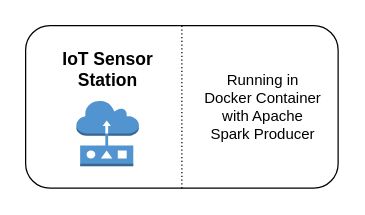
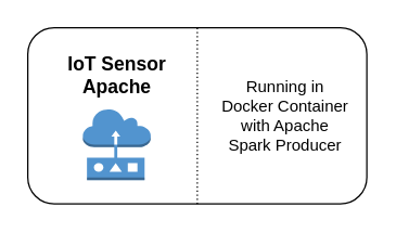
  <mxCell id="0" />
  <mxCell id="1" parent="0" />
  <mxCell id="2" value="" style="group" vertex="1" connectable="0" parent="1"><mxGeometry x="20" y="20" width="250" height="130" as="geometry" /></mxCell>
  <mxCell id="3" value="" style="rounded=1;whiteSpace=wrap;html=1;" vertex="1" parent="2"><mxGeometry width="250" height="130" as="geometry" /></mxCell>
  <mxCell id="4" value="" style="outlineConnect=0;dashed=0;verticalLabelPosition=bottom;verticalAlign=top;align=center;html=1;shape=mxgraph.aws3.sensor;fillColor=#5294CF;gradientColor=none;" vertex="1" parent="2"><mxGeometry x="40.61" y="60" width="50.01" height="52.5" as="geometry" /></mxCell>
- <mxCell id="5" value="&lt;span style=&quot;font-size: 14px;&quot;&gt;&lt;b&gt;IoT Sensor Station&lt;/b&gt;&lt;/span&gt;" style="text;html=1;align=center;verticalAlign=middle;whiteSpace=wrap;rounded=0;" vertex="1" parent="2"><mxGeometry x="6.87" y="20" width="117.5" height="30" as="geometry" /></mxCell>
+ <mxCell id="5" value="&lt;span style=&quot;font-size: 14px;&quot;&gt;&lt;b&gt;IoT Sensor Apache&lt;/b&gt;&lt;/span&gt;" style="text;html=1;align=center;verticalAlign=middle;whiteSpace=wrap;rounded=0;" vertex="1" parent="2"><mxGeometry x="6.87" y="20" width="117.5" height="30" as="geometry" /></mxCell>
  <mxCell id="6" value="" style="endArrow=none;html=1;rounded=0;entryX=0.5;entryY=0;entryDx=0;entryDy=0;exitX=0.5;exitY=1;exitDx=0;exitDy=0;dashed=1;dashPattern=1 2;" edge="1" parent="2" source="3" target="3"><mxGeometry width="50" height="50" relative="1" as="geometry"><mxPoint x="160" y="80" as="sourcePoint" /><mxPoint x="210" y="30" as="targetPoint" /></mxGeometry></mxCell>
  <mxCell id="7" value="Running in Docker Container with Apache Spark Producer" style="text;html=1;align=center;verticalAlign=middle;whiteSpace=wrap;rounded=0;" vertex="1" parent="2"><mxGeometry x="140" y="12.5" width="100" height="105" as="geometry" /></mxCell>
